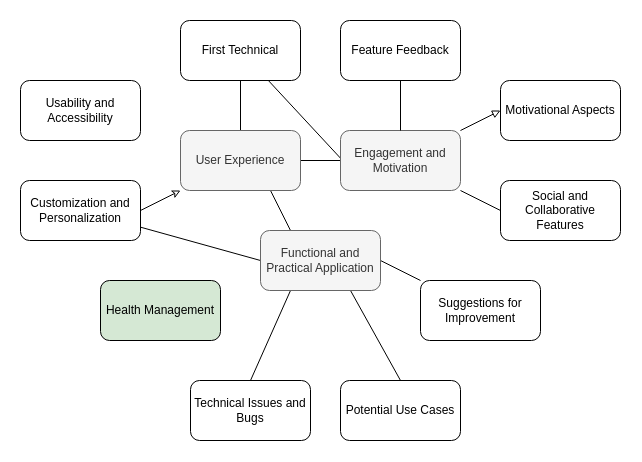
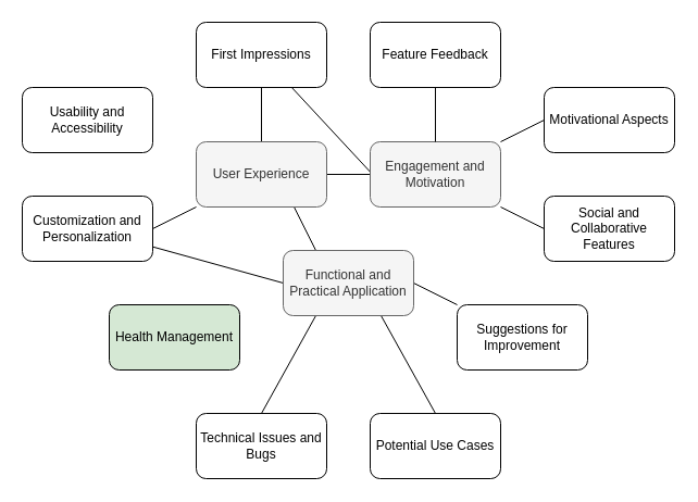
  <mxCell id="0" />
  <mxCell id="1" parent="0" />
  <mxCell id="2" style="rounded=0;orthogonalLoop=1;jettySize=auto;html=1;exitX=0.5;exitY=0;exitDx=0;exitDy=0;entryX=0.5;entryY=1;entryDx=0;entryDy=0;endArrow=none;endFill=0;" edge="1" parent="1" source="5" target="15"><mxGeometry relative="1" as="geometry" /></mxCell>
  <mxCell id="3" style="rounded=0;orthogonalLoop=1;jettySize=auto;html=1;exitX=1;exitY=0.5;exitDx=0;exitDy=0;entryX=0;entryY=0.5;entryDx=0;entryDy=0;endArrow=none;endFill=0;" edge="1" parent="1" source="5" target="9"><mxGeometry relative="1" as="geometry" /></mxCell>
  <mxCell id="4" style="rounded=0;orthogonalLoop=1;jettySize=auto;html=1;exitX=0.75;exitY=1;exitDx=0;exitDy=0;entryX=0.25;entryY=0;entryDx=0;entryDy=0;endArrow=none;endFill=0;" edge="1" parent="1" source="5" target="14"><mxGeometry relative="1" as="geometry" /></mxCell>
  <mxCell id="5" value="User Experience" style="rounded=1;whiteSpace=wrap;html=1;fillColor=#f5f5f5;fontColor=#333333;strokeColor=#666666;" vertex="1" parent="1"><mxGeometry x="180" y="130" width="120" height="60" as="geometry" /></mxCell>
- <mxCell id="6" style="rounded=0;orthogonalLoop=1;jettySize=auto;html=1;exitX=1;exitY=0;exitDx=0;exitDy=0;entryX=0;entryY=0.5;entryDx=0;entryDy=0;endArrow=block;endFill=0;" edge="1" parent="1" source="9" target="20"><mxGeometry relative="1" as="geometry" /></mxCell>
+ <mxCell id="6" style="rounded=0;orthogonalLoop=1;jettySize=auto;html=1;exitX=1;exitY=0;exitDx=0;exitDy=0;entryX=0;entryY=0.5;entryDx=0;entryDy=0;endArrow=none;endFill=0;" edge="1" parent="1" source="9" target="20"><mxGeometry relative="1" as="geometry" /></mxCell>
  <mxCell id="7" style="rounded=0;orthogonalLoop=1;jettySize=auto;html=1;exitX=1;exitY=1;exitDx=0;exitDy=0;entryX=0;entryY=0.5;entryDx=0;entryDy=0;endArrow=none;endFill=0;" edge="1" parent="1" source="9" target="21"><mxGeometry relative="1" as="geometry" /></mxCell>
  <mxCell id="8" style="rounded=0;orthogonalLoop=1;jettySize=auto;html=1;exitX=0.25;exitY=1;exitDx=0;exitDy=0;endArrow=none;endFill=0;" edge="1" parent="1" source="9" target="15"><mxGeometry relative="1" as="geometry" /></mxCell>
  <mxCell id="9" value="Engagement and Motivation" style="rounded=1;whiteSpace=wrap;html=1;fillColor=#f5f5f5;fontColor=#333333;strokeColor=#666666;" vertex="1" parent="1"><mxGeometry x="340" y="130" width="120" height="60" as="geometry" /></mxCell>
  <mxCell id="10" style="rounded=0;orthogonalLoop=1;jettySize=auto;html=1;exitX=0.25;exitY=1;exitDx=0;exitDy=0;entryX=0.5;entryY=0;entryDx=0;entryDy=0;endArrow=none;endFill=0;" edge="1" parent="1" source="14" target="24"><mxGeometry relative="1" as="geometry" /></mxCell>
  <mxCell id="11" style="rounded=0;orthogonalLoop=1;jettySize=auto;html=1;exitX=0.75;exitY=1;exitDx=0;exitDy=0;entryX=0.5;entryY=0;entryDx=0;entryDy=0;endArrow=none;endFill=0;" edge="1" parent="1" source="14" target="23"><mxGeometry relative="1" as="geometry" /></mxCell>
  <mxCell id="12" style="rounded=0;orthogonalLoop=1;jettySize=auto;html=1;exitX=1;exitY=0.5;exitDx=0;exitDy=0;entryX=0;entryY=0;entryDx=0;entryDy=0;endArrow=none;endFill=0;" edge="1" parent="1" source="14" target="25"><mxGeometry relative="1" as="geometry" /></mxCell>
  <mxCell id="13" style="rounded=0;orthogonalLoop=1;jettySize=auto;html=1;exitX=0;exitY=0.5;exitDx=0;exitDy=0;endArrow=none;endFill=0;" edge="1" parent="1" source="14" target="18"><mxGeometry relative="1" as="geometry" /></mxCell>
  <mxCell id="14" value="Functional and Practical Application" style="rounded=1;whiteSpace=wrap;html=1;fillColor=#f5f5f5;fontColor=#333333;strokeColor=#666666;" vertex="1" parent="1"><mxGeometry x="260" y="230" width="120" height="60" as="geometry" /></mxCell>
- <mxCell id="15" value="First Technical" style="rounded=1;whiteSpace=wrap;html=1;" vertex="1" parent="1"><mxGeometry x="180" y="20" width="120" height="60" as="geometry" /></mxCell>
+ <mxCell id="15" value="First Impressions" style="rounded=1;whiteSpace=wrap;html=1;" vertex="1" parent="1"><mxGeometry x="180" y="20" width="120" height="60" as="geometry" /></mxCell>
  <mxCell id="16" value="Usability and Accessibility" style="rounded=1;whiteSpace=wrap;html=1;" vertex="1" parent="1"><mxGeometry x="20" y="80" width="120" height="60" as="geometry" /></mxCell>
- <mxCell id="17" style="rounded=0;orthogonalLoop=1;jettySize=auto;html=1;exitX=1;exitY=0.5;exitDx=0;exitDy=0;entryX=0;entryY=1;entryDx=0;entryDy=0;endArrow=classic;endFill=0;" edge="1" parent="1" source="18" target="5"><mxGeometry relative="1" as="geometry" /></mxCell>
+ <mxCell id="17" style="rounded=0;orthogonalLoop=1;jettySize=auto;html=1;exitX=1;exitY=0.5;exitDx=0;exitDy=0;entryX=0;entryY=1;entryDx=0;entryDy=0;endArrow=none;endFill=0;" edge="1" parent="1" source="18" target="5"><mxGeometry relative="1" as="geometry" /></mxCell>
  <mxCell id="18" value="Customization and Personalization" style="rounded=1;whiteSpace=wrap;html=1;" vertex="1" parent="1"><mxGeometry x="20" y="180" width="120" height="60" as="geometry" /></mxCell>
  <mxCell id="19" value="Feature Feedback" style="rounded=1;whiteSpace=wrap;html=1;" vertex="1" parent="1"><mxGeometry x="340" y="20" width="120" height="60" as="geometry" /></mxCell>
  <mxCell id="20" value="Motivational Aspects" style="rounded=1;whiteSpace=wrap;html=1;" vertex="1" parent="1"><mxGeometry x="500" y="80" width="120" height="60" as="geometry" /></mxCell>
  <mxCell id="21" value="Social and Collaborative Features" style="rounded=1;whiteSpace=wrap;html=1;" vertex="1" parent="1"><mxGeometry x="500" y="180" width="120" height="60" as="geometry" /></mxCell>
  <mxCell id="22" style="rounded=0;orthogonalLoop=1;jettySize=auto;html=1;exitX=0.5;exitY=0;exitDx=0;exitDy=0;entryX=0.5;entryY=1;entryDx=0;entryDy=0;endArrow=none;endFill=0;" edge="1" parent="1" source="9" target="19"><mxGeometry relative="1" as="geometry" /></mxCell>
  <mxCell id="23" value="Potential Use Cases" style="rounded=1;whiteSpace=wrap;html=1;" vertex="1" parent="1"><mxGeometry x="340" y="380" width="120" height="60" as="geometry" /></mxCell>
- <mxCell id="24" value="Technical Issues and Bugs" style="rounded=1;whiteSpace=wrap;html=1;" vertex="1" parent="1"><mxGeometry x="190" y="380" width="120" height="60" as="geometry" /></mxCell>
+ <mxCell id="24" value="Technical Issues and Bugs" style="rounded=1;whiteSpace=wrap;html=1;" vertex="1" parent="1"><mxGeometry x="180" y="380" width="120" height="60" as="geometry" /></mxCell>
  <mxCell id="25" value="Suggestions for Improvement" style="rounded=1;whiteSpace=wrap;html=1;" vertex="1" parent="1"><mxGeometry x="420" y="280" width="120" height="60" as="geometry" /></mxCell>
  <mxCell id="26" value="Health Management" style="rounded=1;whiteSpace=wrap;html=1;fillColor=#d5e8d4;" vertex="1" parent="1"><mxGeometry x="100" y="280" width="120" height="60" as="geometry" /></mxCell>
